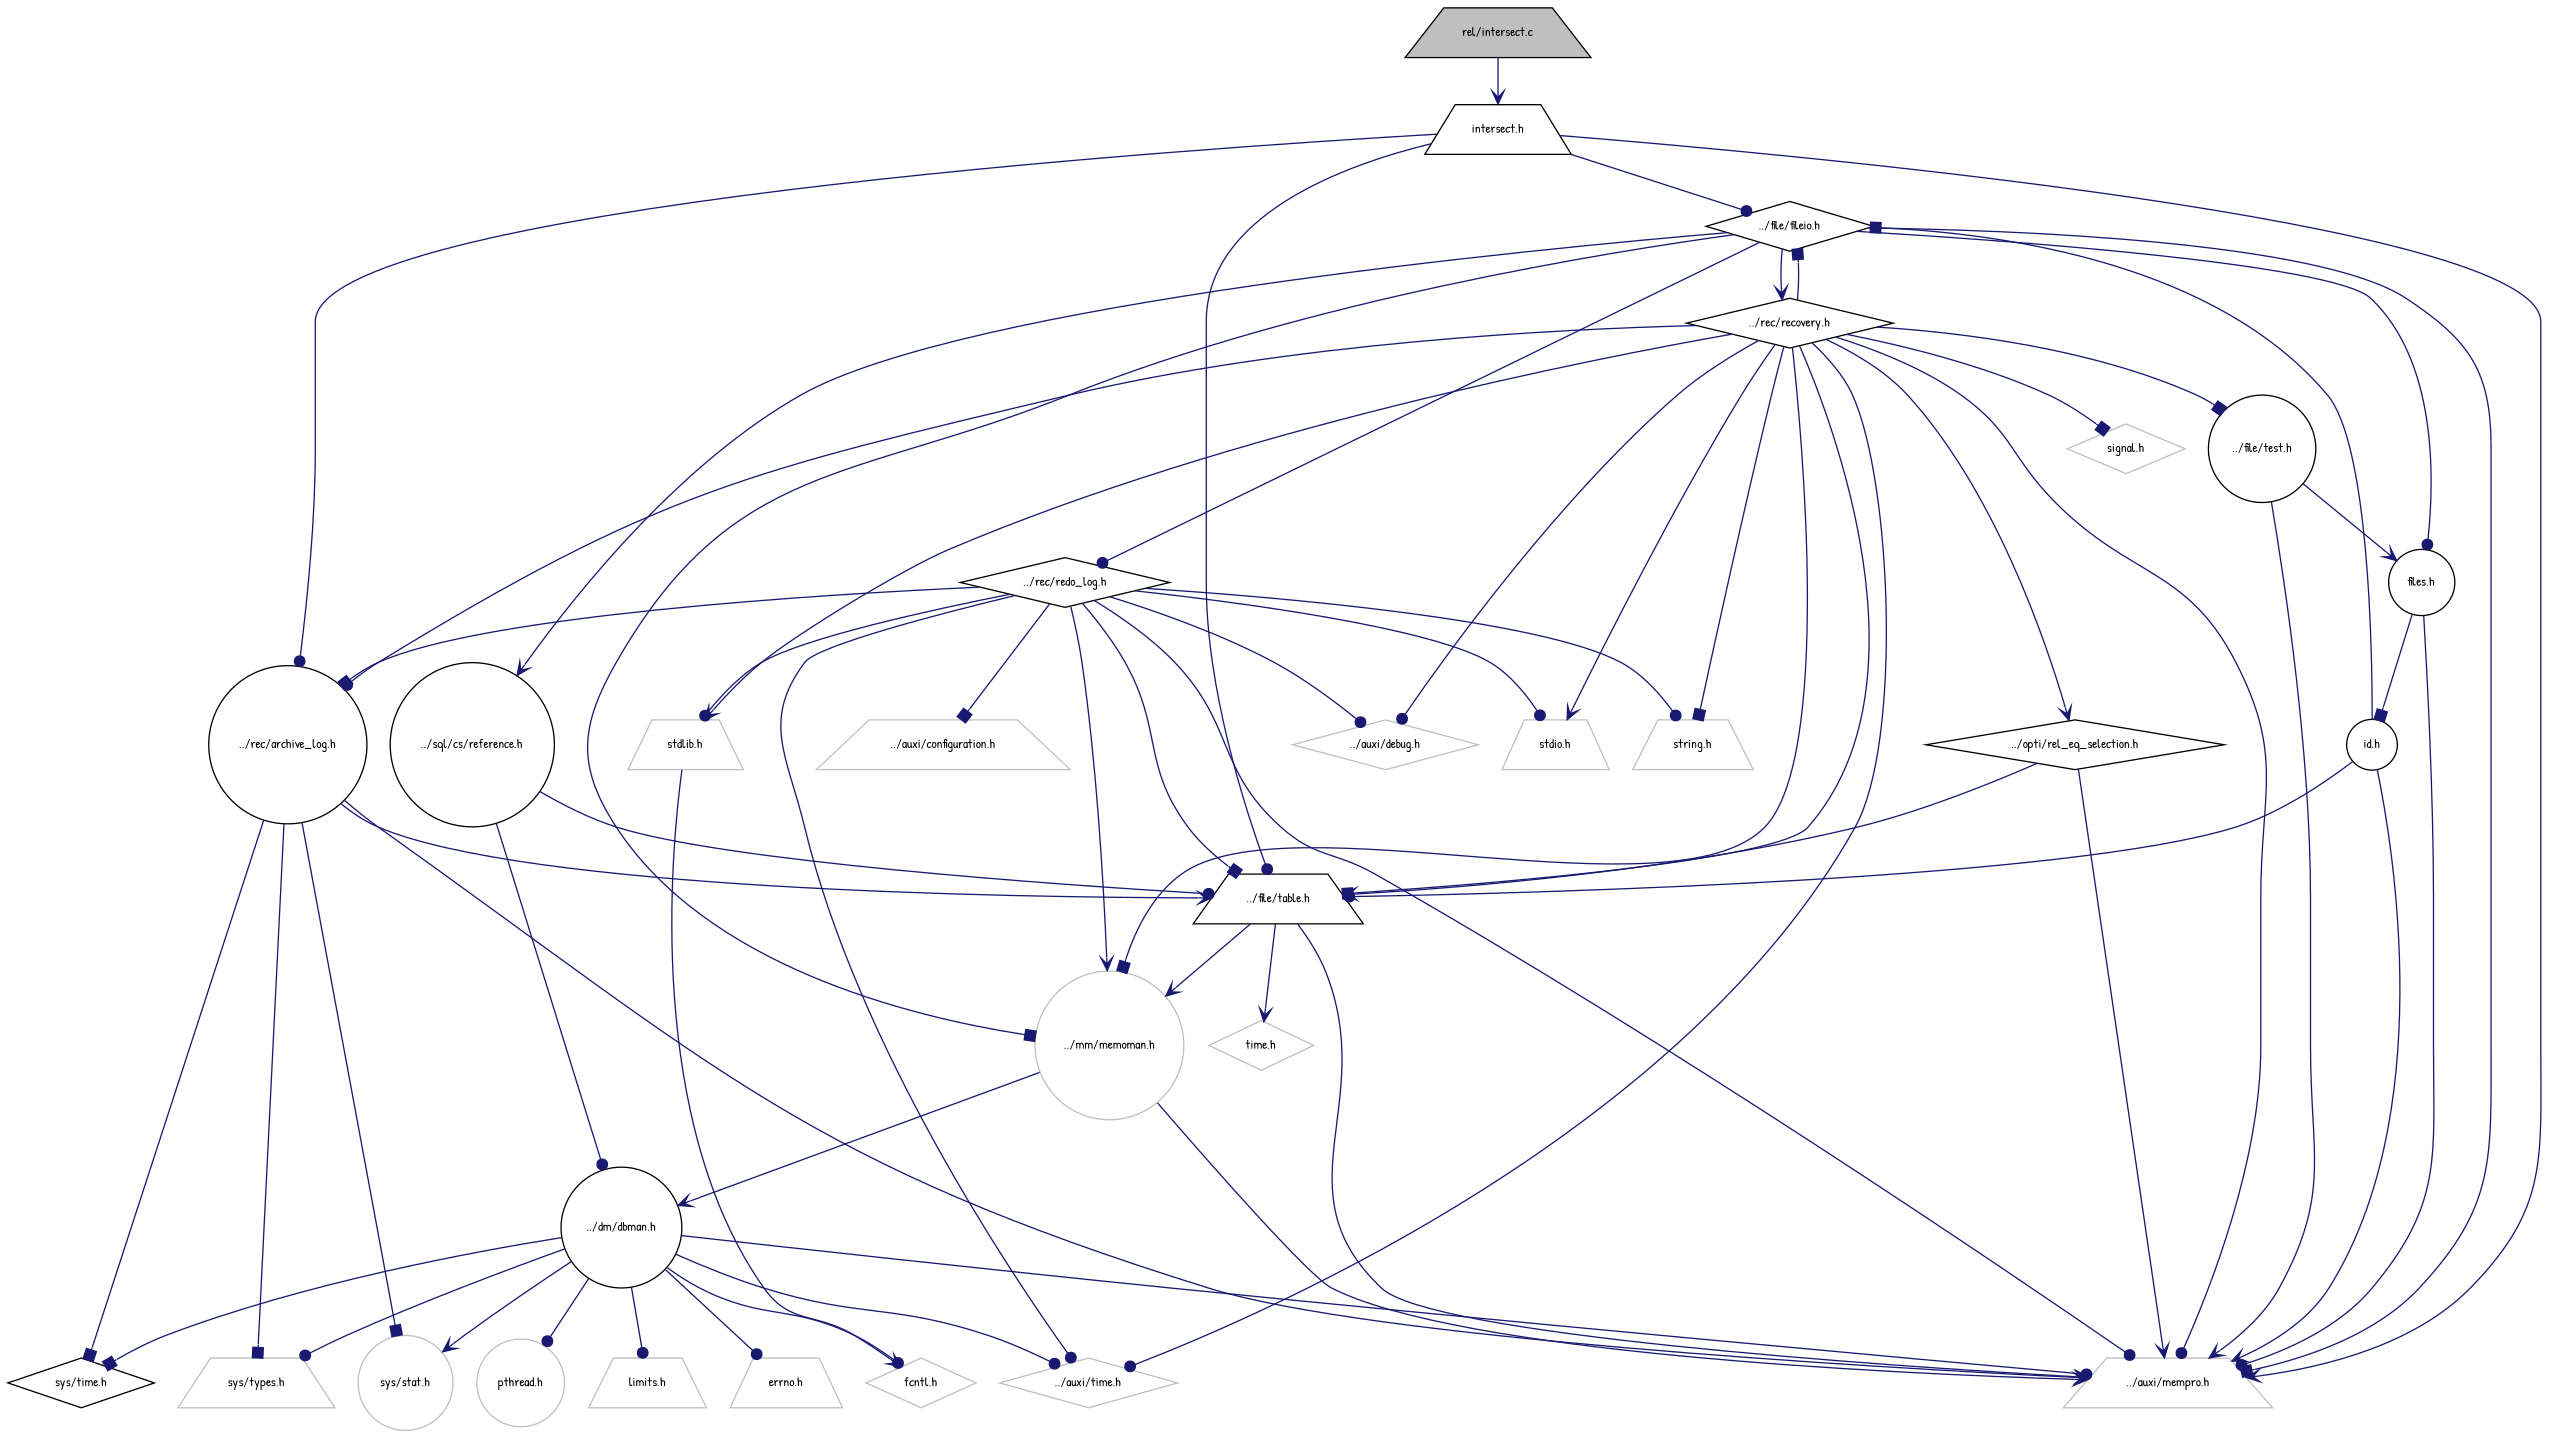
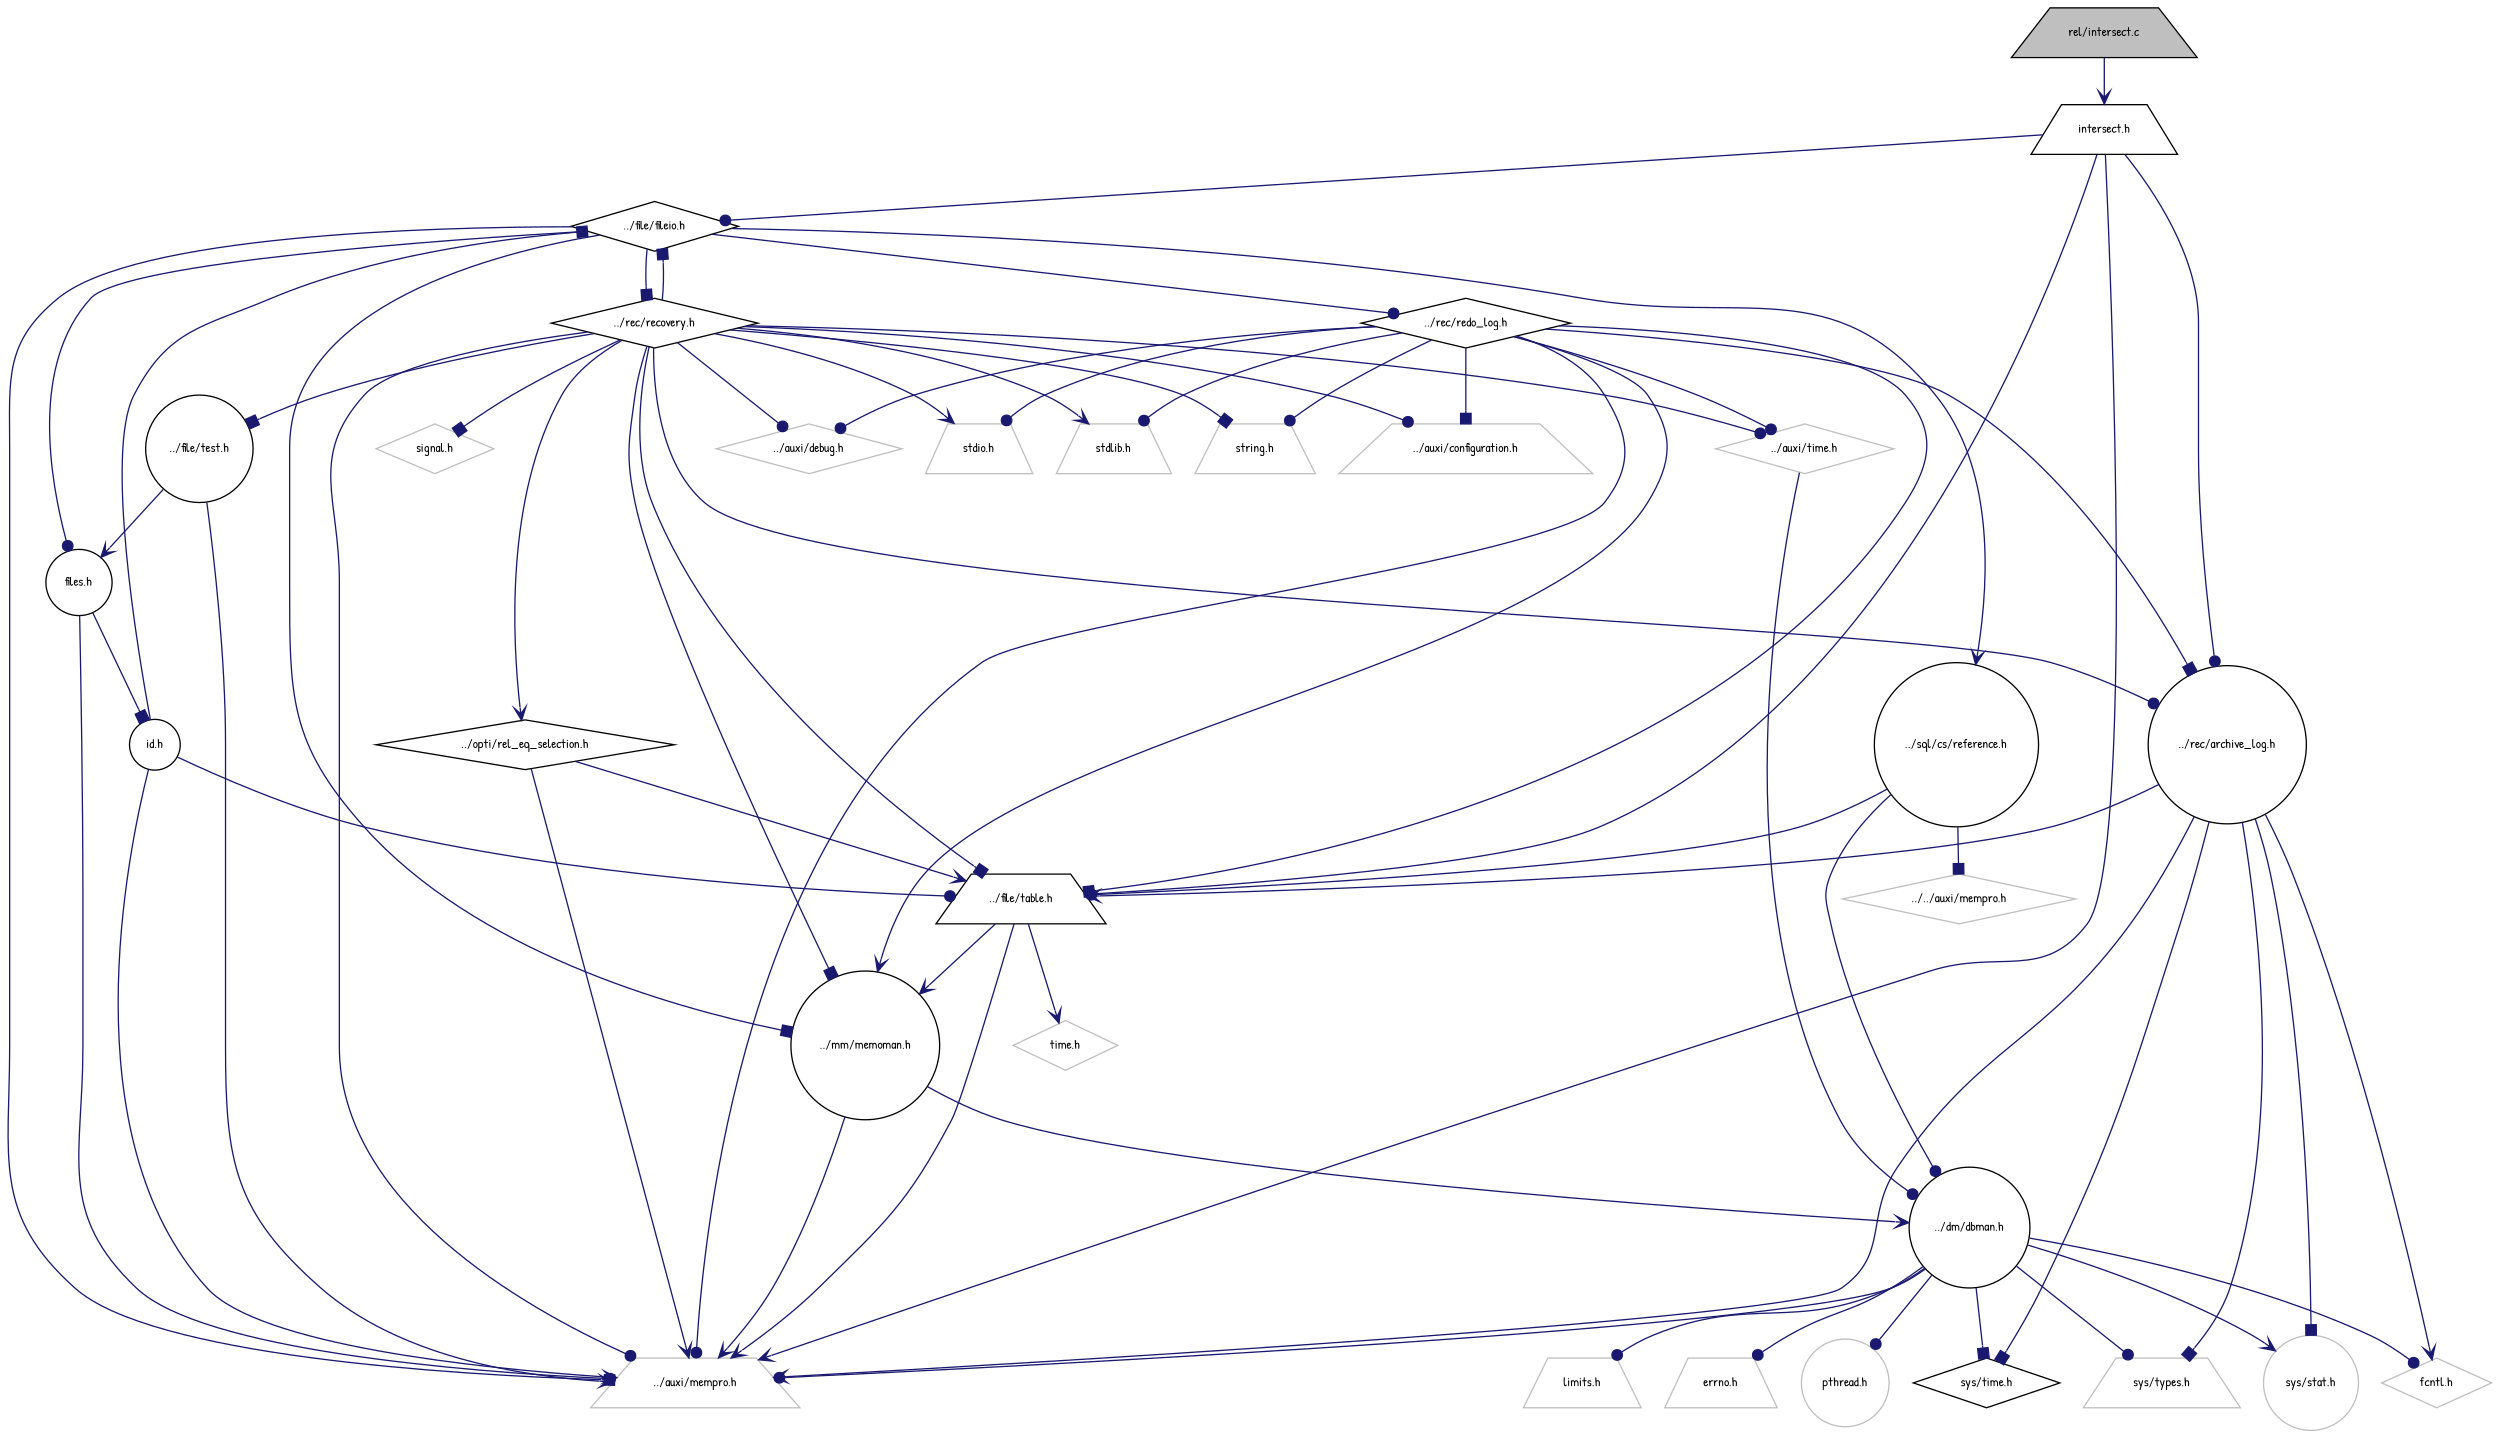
  digraph {
    fontname="Patrick Hand"
    node [color=grey75 fontname="Patrick Hand" fontsize=10 shape=trapezium]
    edge [arrowhead=dot color=midnightblue fontname="Patrick Hand" fontsize=10 labelfontname=Helvetica labelfontsize=10 style=solid]
    n1 [color=black fillcolor=grey75 fontcolor=black height=0.2 label="rel/intersect.c" style=filled width=0.4]
    n2 [color=black height=0.2 label="intersect.h" width=0.4]
    n3 [color=black height=0.2 label="../file/table.h" width=0.4]
    n4 [height=0.2 label="../auxi/mempro.h" width=0.4]
    n5 [color=black height=0.2 label="../file/fileio.h" shape=diamond width=0.4]
    n6 [color=black height=0.2 label="../rec/archive_log.h" shape=circle width=0.4]
-   n7 [height=0.2 label="../mm/memoman.h" shape=circle width=0.4]
+   n7 [color=black height=0.2 label="../mm/memoman.h" shape=circle width=0.4]
    n8 [height=0.2 label="time.h" shape=diamond width=0.4]
    n9 [color=black height=0.2 label="../sql/cs/reference.h" shape=circle width=0.4]
    n10 [color=black height=0.2 label="../rec/recovery.h" shape=diamond width=0.4]
    n11 [color=black height=0.2 label="files.h" shape=circle width=0.4]
    n12 [color=black height=0.2 label="../rec/redo_log.h" shape=diamond width=0.4]
    n13 [color=black height=0.2 label="sys/time.h" shape=diamond width=0.4]
    n14 [height=0.2 label="sys/types.h" width=0.4]
    n15 [height=0.2 label="sys/stat.h" shape=circle width=0.4]
    n16 [height=0.2 label="fcntl.h" shape=diamond width=0.4]
    n17 [color=black height=0.2 label="../dm/dbman.h" shape=circle width=0.4]
    n18 [height=0.2 label="../auxi/time.h" shape=diamond width=0.4]
    n19 [height=0.2 label="errno.h" width=0.4]
    n20 [height=0.2 label="pthread.h" shape=circle width=0.4]
    n21 [height=0.2 label="limits.h" width=0.4]
+   n22 [height=0.2 label="../../auxi/mempro.h" shape=diamond width=0.4]
    n23 [height=0.2 label="../auxi/configuration.h" width=0.4]
    n24 [height=0.2 label="../auxi/debug.h" shape=diamond width=0.4]
    n25 [color=black height=0.2 label="../file/test.h" shape=circle width=0.4]
    n26 [color=black height=0.2 label="../opti/rel_eq_selection.h" shape=diamond width=0.4]
    n27 [height=0.2 label="stdio.h" width=0.4]
    n28 [height=0.2 label="stdlib.h" width=0.4]
    n29 [height=0.2 label="string.h" width=0.4]
    n30 [height=0.2 label="signal.h" shape=diamond width=0.4]
    n31 [color=black height=0.2 label="id.h" shape=circle width=0.4]
    n1 -> n2 [arrowhead=vee]
    n2 -> n3
    n2 -> n4 [arrowhead=vee]
    n2 -> n5
    n2 -> n6
    n3 -> n4 [arrowhead=vee]
    n3 -> n7 [arrowhead=vee]
    n3 -> n8 [arrowhead=vee]
    n5 -> n4 [arrowhead=box]
    n5 -> n7 [arrowhead=box]
    n5 -> n9 [arrowhead=vee]
-   n5 -> n10 [arrowhead=vee]
+   n5 -> n10 [arrowhead=box]
    n5 -> n11
    n5 -> n12
    n6 -> n3 [arrowhead=vee]
    n6 -> n4 [arrowhead=vee]
    n6 -> n13 [arrowhead=box]
    n6 -> n14 [arrowhead=box]
    n6 -> n15 [arrowhead=box]
-   n28 -> n16 [arrowhead=vee]
+   n6 -> n16 [arrowhead=vee]
    n7 -> n4 [arrowhead=vee]
    n7 -> n17 [arrowhead=vee]
    n9 -> n3
    n9 -> n17
+   n9 -> n22 [arrowhead=box]
    n10 -> n3 [arrowhead=box]
    n10 -> n4
    n10 -> n5 [arrowhead=box]
    n10 -> n6
    n10 -> n7 [arrowhead=box]
    n10 -> n18
+   n10 -> n23
    n10 -> n24
    n10 -> n25 [arrowhead=box]
    n10 -> n26 [arrowhead=vee]
    n10 -> n27 [arrowhead=vee]
    n10 -> n28 [arrowhead=vee]
    n10 -> n29 [arrowhead=box]
    n10 -> n30 [arrowhead=box]
    n11 -> n4
    n11 -> n31 [arrowhead=box]
    n12 -> n3 [arrowhead=box]
    n12 -> n4
    n12 -> n6 [arrowhead=box]
    n12 -> n7 [arrowhead=vee]
    n12 -> n18
    n12 -> n23 [arrowhead=box]
    n12 -> n24
    n12 -> n27
    n12 -> n28
    n12 -> n29
    n17 -> n4
    n17 -> n13 [arrowhead=box]
    n17 -> n14
    n17 -> n15 [arrowhead=vee]
    n17 -> n16
-   n17 -> n18
+   n18 -> n17
    n17 -> n19
    n17 -> n20
    n17 -> n21
    n25 -> n4 [arrowhead=vee]
    n25 -> n11 [arrowhead=vee]
    n26 -> n3 [arrowhead=vee]
    n26 -> n4 [arrowhead=vee]
    n31 -> n3
    n31 -> n4 [arrowhead=vee]
    n31 -> n5 [arrowhead=box]
  }
